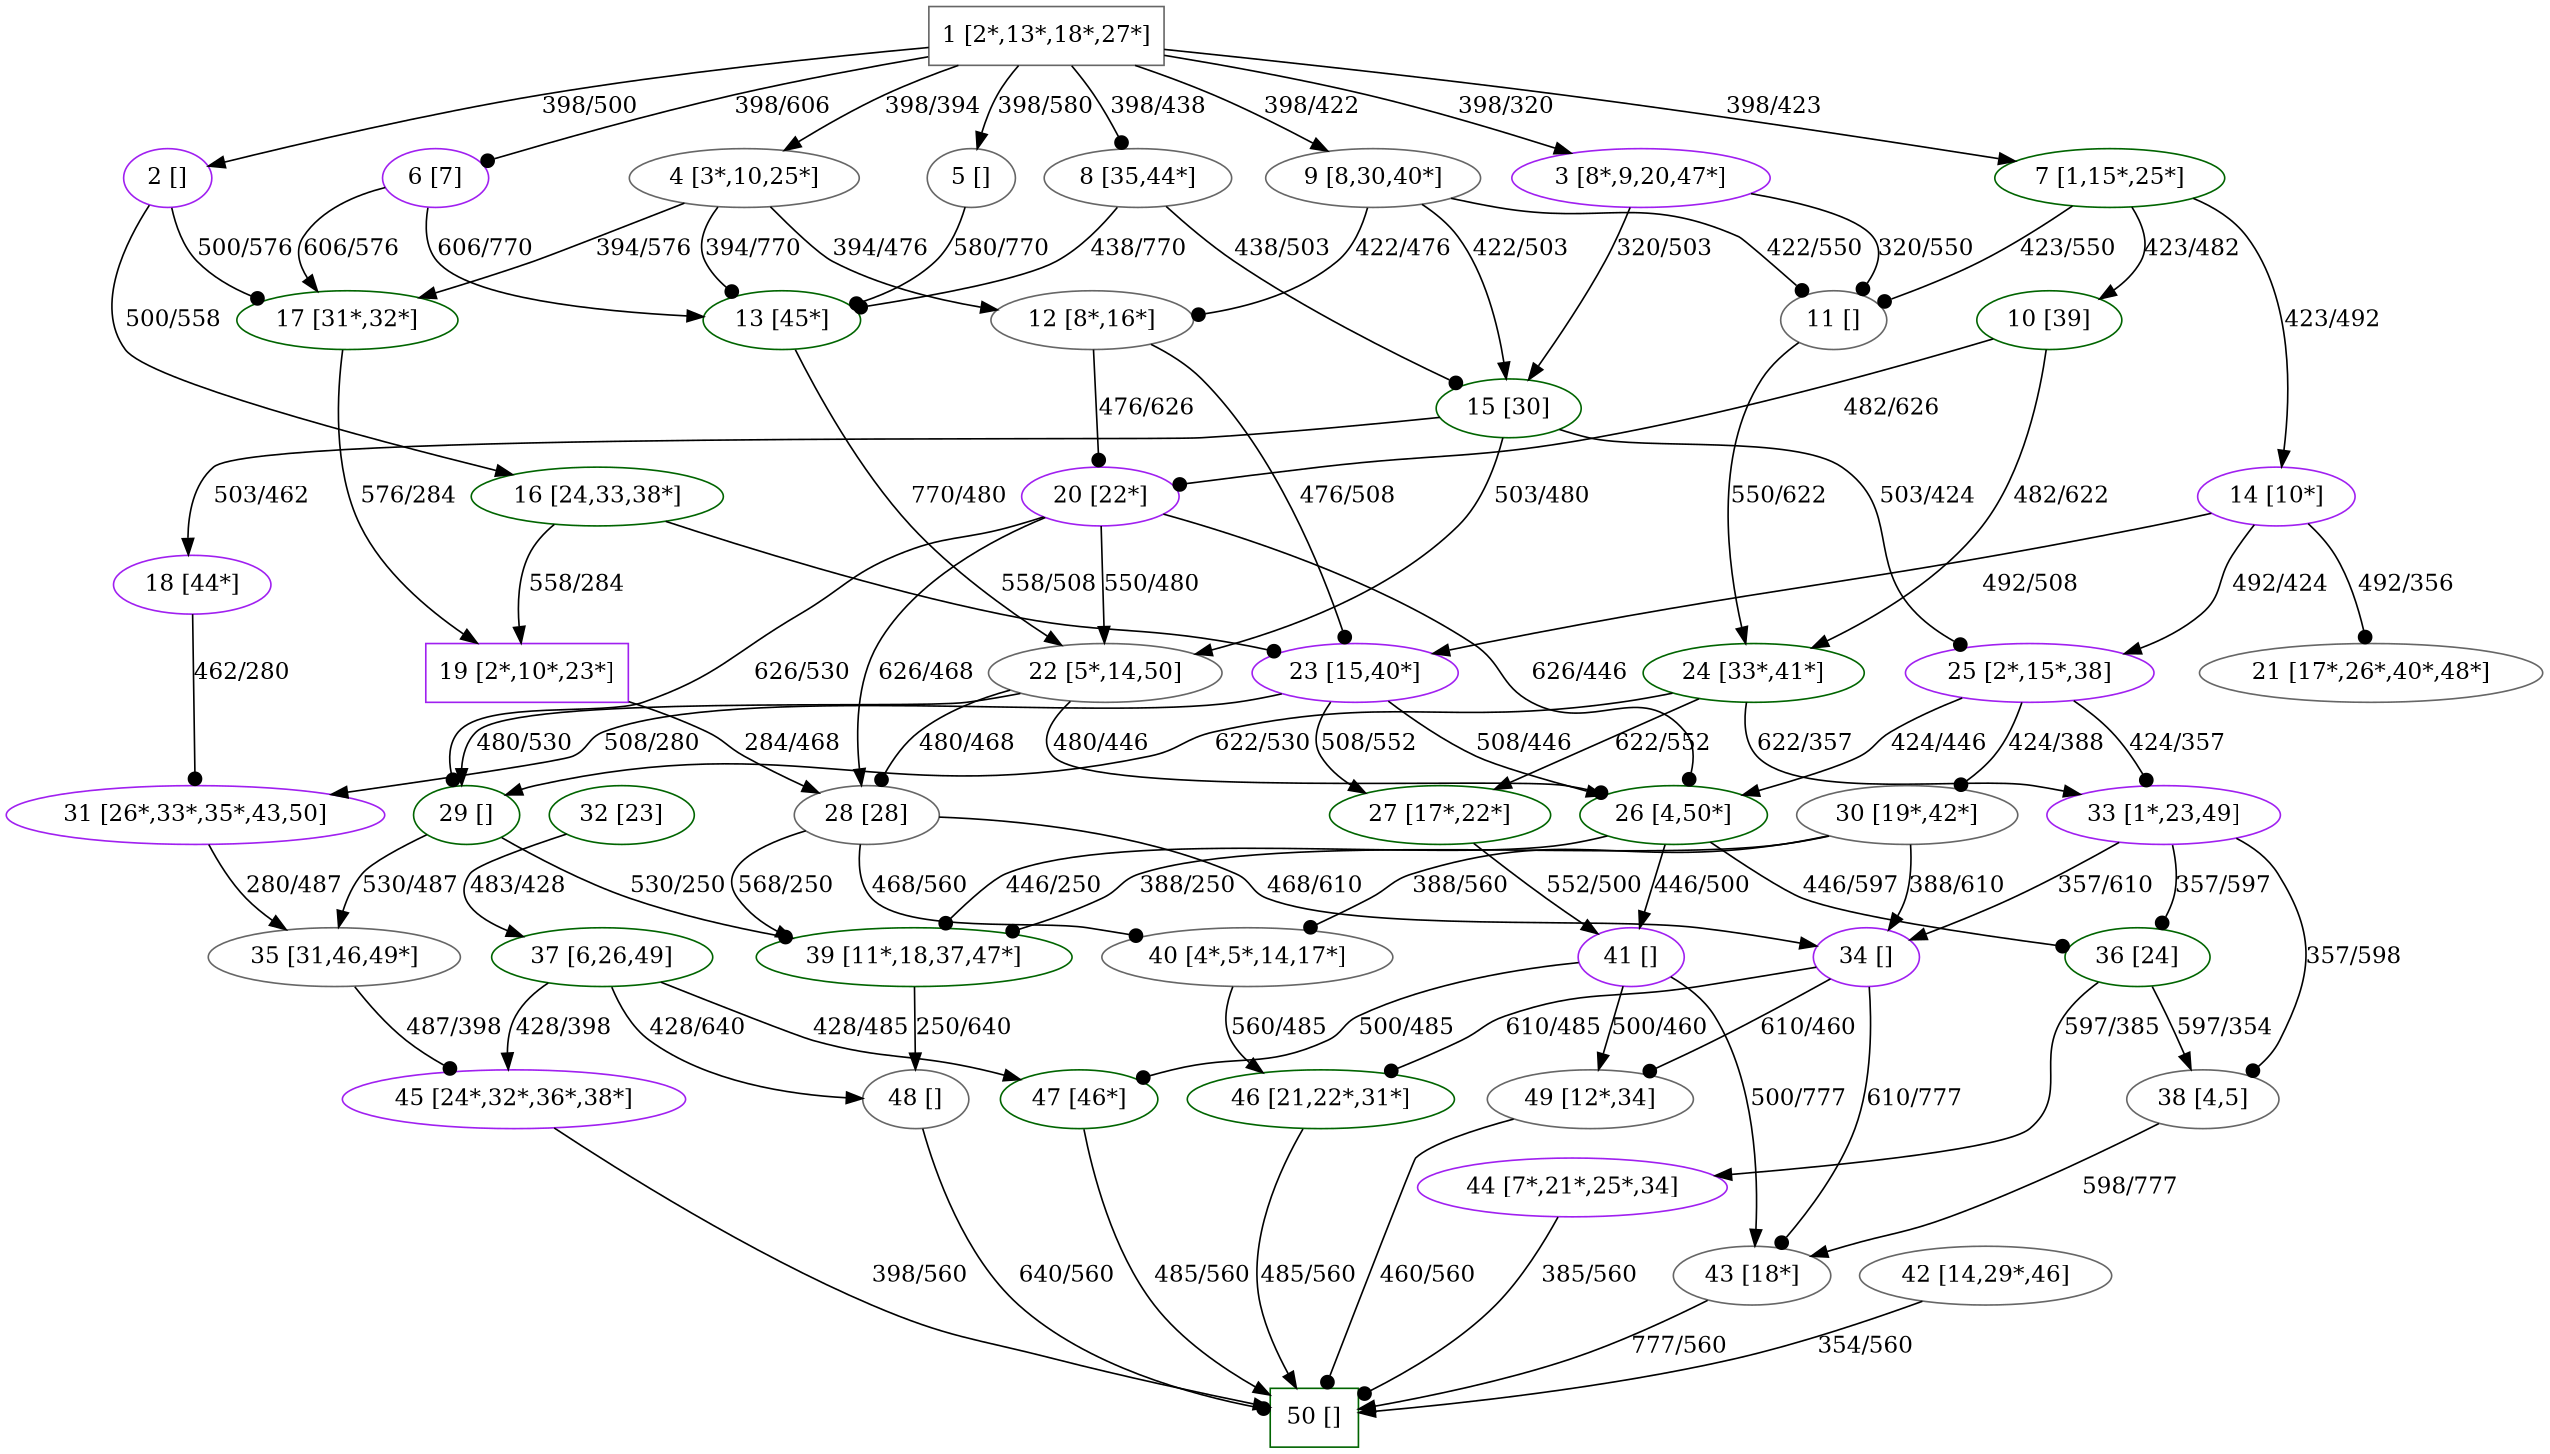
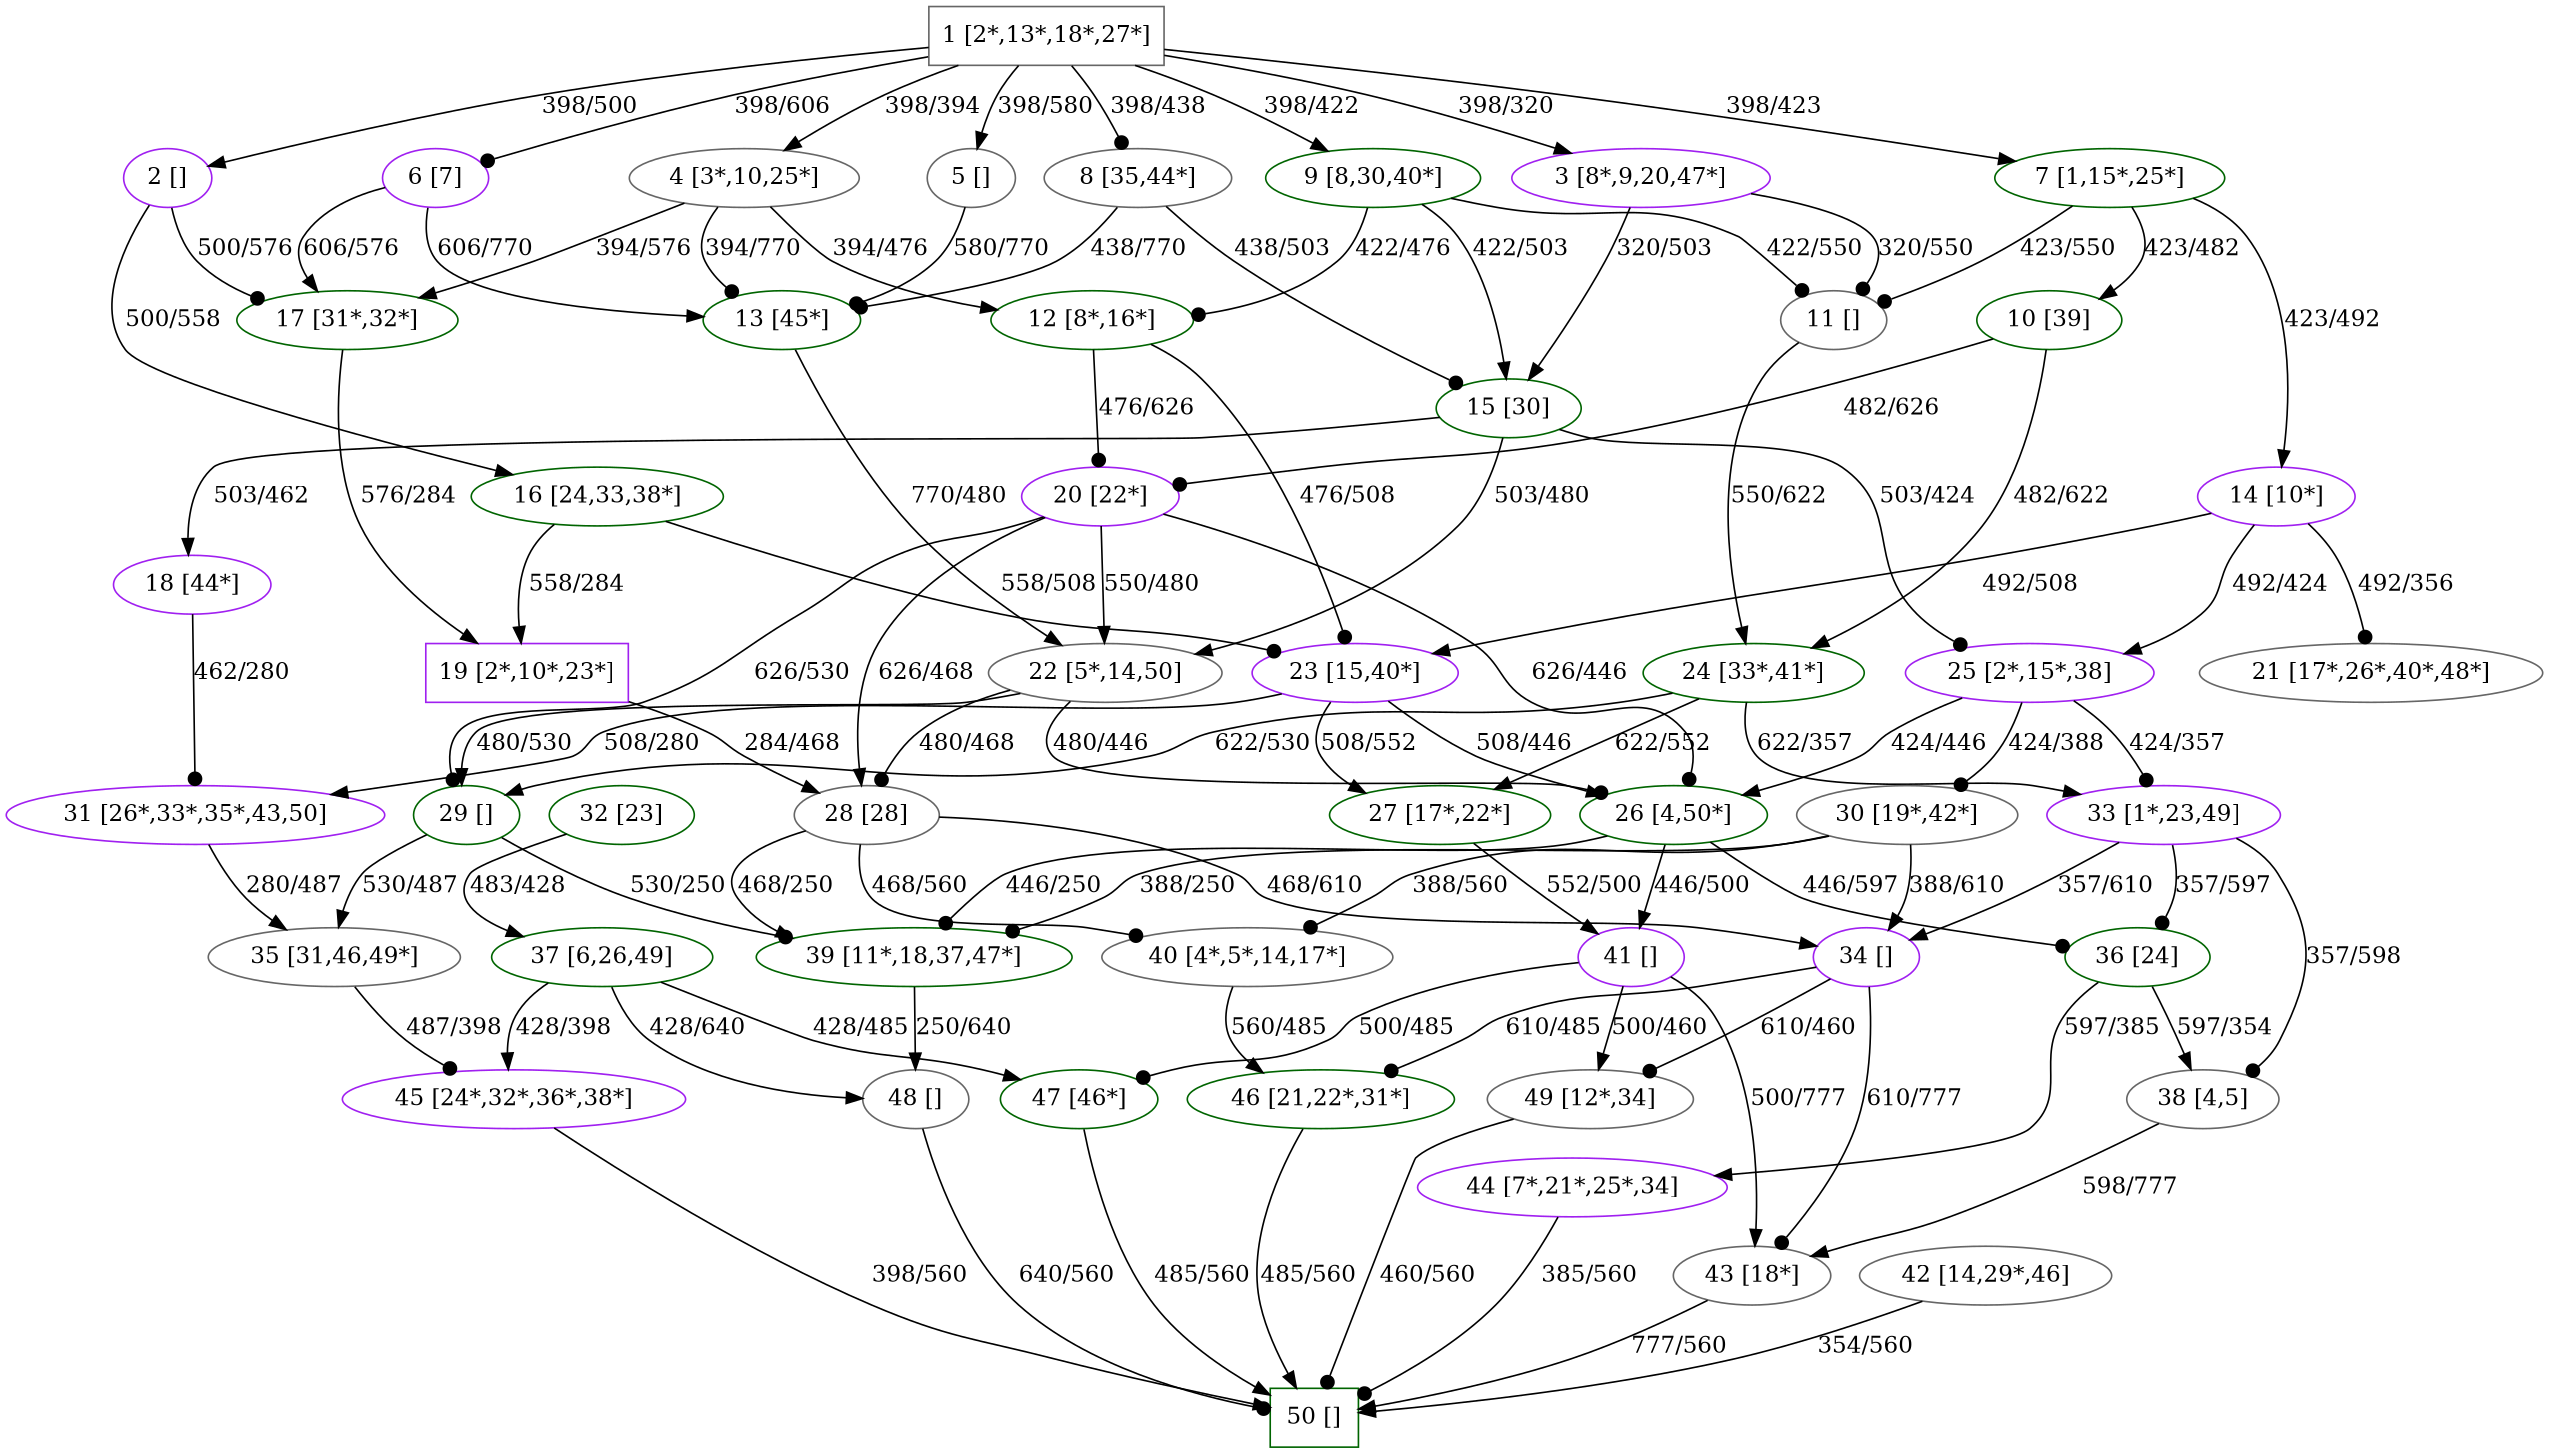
  strict digraph {
    rankdir=UD
    node [color=darkgreen]
    edge [arrowhead=normal]
    n1 [color=gray40 label="1 [2*,13*,18*,27*]" shape=box]
    n2 [color=purple label="2 []"]
    n3 [color=purple label="3 [8*,9,20,47*]"]
    n4 [color=gray40 label="4 [3*,10,25*]"]
    n5 [color=gray40 label="5 []"]
    n6 [color=purple label="6 [7]"]
    n7 [label="7 [1,15*,25*]"]
    n8 [color=gray40 label="8 [35,44*]"]
-   n9 [color=gray40 label="9 [8,30,40*]"]
+   n9 [label="9 [8,30,40*]"]
    n10 [label="16 [24,33,38*]"]
    n11 [label="17 [31*,32*]"]
    n12 [color=gray40 label="11 []"]
    n13 [label="15 [30]"]
-   n14 [color=gray40 label="12 [8*,16*]"]
+   n14 [label="12 [8*,16*]"]
    n15 [label="13 [45*]"]
    n16 [label="10 [39]"]
    n17 [color=purple label="14 [10*]"]
    n18 [color=purple label="23 [15,40*]"]
    n19 [color=purple label="19 [2*,10*,23*]" shape=box]
    n20 [label="24 [33*,41*]"]
    n21 [color=gray40 label="22 [5*,14,50]"]
    n22 [color=purple label="25 [2*,15*,38]"]
    n23 [color=purple label="18 [44*]"]
    n24 [color=purple label="20 [22*]"]
    n25 [color=gray40 label="21 [17*,26*,40*,48*]"]
    n26 [color=gray40 label="28 [28]"]
    n27 [label="26 [4,50*]"]
    n28 [label="29 []"]
    n29 [label="27 [17*,22*]"]
    n30 [color=purple label="33 [1*,23,49]"]
    n31 [color=purple label="31 [26*,33*,35*,43,50]"]
    n32 [color=gray40 label="30 [19*,42*]"]
    n33 [color=gray40 label="35 [31,46,49*]"]
    n34 [label="39 [11*,18,37,47*]"]
    n35 [color=purple label="34 []"]
    n36 [color=gray40 label="40 [4*,5*,14,17*]"]
    n37 [label="36 [24]"]
    n38 [color=purple label="41 []"]
    n39 [label="32 [23]"]
    n40 [label="37 [6,26,49]"]
    n41 [color=gray40 label="38 [4,5]"]
    n42 [color=purple label="44 [7*,21*,25*,34]"]
    n43 [color=gray40 label="48 []"]
    n44 [color=gray40 label="43 [18*]"]
    n45 [color=gray40 label="49 [12*,34]"]
    n46 [label="47 [46*]"]
    n47 [label="46 [21,22*,31*]"]
    n48 [color=purple label="45 [24*,32*,36*,38*]"]
    n49 [label="50 []" shape=box]
    n50 [color=gray40 label="42 [14,29*,46]"]
    n1 -> n2 [label="398/500"]
    n1 -> n3 [label="398/320"]
    n1 -> n4 [label="398/394"]
    n1 -> n5 [label="398/580"]
    n1 -> n6 [arrowhead=dot label="398/606"]
    n1 -> n7 [label="398/423"]
    n1 -> n8 [arrowhead=dot label="398/438"]
    n1 -> n9 [label="398/422"]
    n2 -> n10 [label="500/558"]
    n2 -> n11 [arrowhead=dot label="500/576"]
    n3 -> n12 [arrowhead=dot label="320/550"]
    n3 -> n13 [label="320/503"]
    n4 -> n11 [label="394/576"]
    n4 -> n14 [label="394/476"]
    n4 -> n15 [arrowhead=dot label="394/770"]
    n5 -> n15 [arrowhead=dot label="580/770"]
    n6 -> n11 [label="606/576"]
    n6 -> n15 [label="606/770"]
    n7 -> n12 [arrowhead=dot label="423/550"]
    n7 -> n16 [label="423/482"]
    n7 -> n17 [label="423/492"]
    n8 -> n13 [arrowhead=dot label="438/503"]
    n8 -> n15 [arrowhead=dot label="438/770"]
    n9 -> n12 [arrowhead=dot label="422/550"]
    n9 -> n13 [label="422/503"]
    n9 -> n14 [arrowhead=dot label="422/476"]
    n10 -> n18 [arrowhead=dot label="558/508"]
    n10 -> n19 [label="558/284"]
    n11 -> n19 [label="576/284"]
    n12 -> n20 [label="550/622"]
    n13 -> n21 [label="503/480"]
    n13 -> n22 [arrowhead=dot label="503/424"]
    n13 -> n23 [label="503/462"]
    n14 -> n18 [arrowhead=dot label="476/508"]
    n14 -> n24 [arrowhead=dot label="476/626"]
    n15 -> n21 [label="770/480"]
    n16 -> n20 [label="482/622"]
    n16 -> n24 [arrowhead=dot label="482/626"]
    n17 -> n18 [label="492/508"]
    n17 -> n22 [label="492/424"]
    n17 -> n25 [arrowhead=dot label="492/356"]
    n18 -> n27 [label="508/446"]
    n18 -> n29 [label="508/552"]
    n18 -> n31 [label="508/280"]
    n19 -> n26 [label="284/468"]
    n20 -> n28 [label="622/530"]
    n20 -> n29 [label="622/552"]
    n20 -> n30 [label="622/357"]
    n21 -> n26 [arrowhead=dot label="480/468"]
    n21 -> n27 [arrowhead=dot label="480/446"]
    n21 -> n28 [label="480/530"]
    n22 -> n27 [label="424/446"]
    n22 -> n30 [arrowhead=dot label="424/357"]
    n22 -> n32 [arrowhead=dot label="424/388"]
    n23 -> n31 [arrowhead=dot label="462/280"]
    n24 -> n21 [label="550/480"]
    n24 -> n26 [label="626/468"]
    n24 -> n27 [arrowhead=dot label="626/446"]
    n24 -> n28 [arrowhead=dot label="626/530"]
-   n26 -> n34 [label="568/250"]
+   n26 -> n34 [label="468/250"]
    n26 -> n35 [label="468/610"]
    n26 -> n36 [arrowhead=dot label="468/560"]
    n27 -> n34 [arrowhead=dot label="446/250"]
    n27 -> n37 [arrowhead=dot label="446/597"]
    n27 -> n38 [label="446/500"]
    n28 -> n33 [label="530/487"]
    n28 -> n34 [arrowhead=dot label="530/250"]
    n29 -> n38 [label="552/500"]
    n30 -> n35 [label="357/610"]
    n30 -> n37 [arrowhead=dot label="357/597"]
    n30 -> n41 [arrowhead=dot label="357/598"]
    n31 -> n33 [label="280/487"]
    n32 -> n34 [arrowhead=dot label="388/250"]
    n32 -> n35 [label="388/610"]
    n32 -> n36 [arrowhead=dot label="388/560"]
    n33 -> n48 [arrowhead=dot label="487/398"]
    n34 -> n43 [label="250/640"]
    n35 -> n44 [arrowhead=dot label="610/777"]
    n35 -> n45 [arrowhead=dot label="610/460"]
    n35 -> n47 [arrowhead=dot label="610/485"]
    n36 -> n47 [label="560/485"]
    n37 -> n41 [label="597/354"]
    n37 -> n42 [label="597/385"]
    n38 -> n44 [label="500/777"]
    n38 -> n45 [label="500/460"]
    n38 -> n46 [arrowhead=dot label="500/485"]
    n39 -> n40 [label="483/428"]
    n40 -> n43 [label="428/640"]
    n40 -> n46 [label="428/485"]
    n40 -> n48 [label="428/398"]
    n41 -> n44 [label="598/777"]
    n42 -> n49 [arrowhead=dot label="385/560"]
    n43 -> n49 [arrowhead=dot label="640/560"]
    n44 -> n49 [label="777/560"]
    n45 -> n49 [arrowhead=dot label="460/560"]
    n46 -> n49 [label="485/560"]
    n47 -> n49 [label="485/560"]
    n48 -> n49 [label="398/560"]
    n50 -> n49 [label="354/560"]
  }
